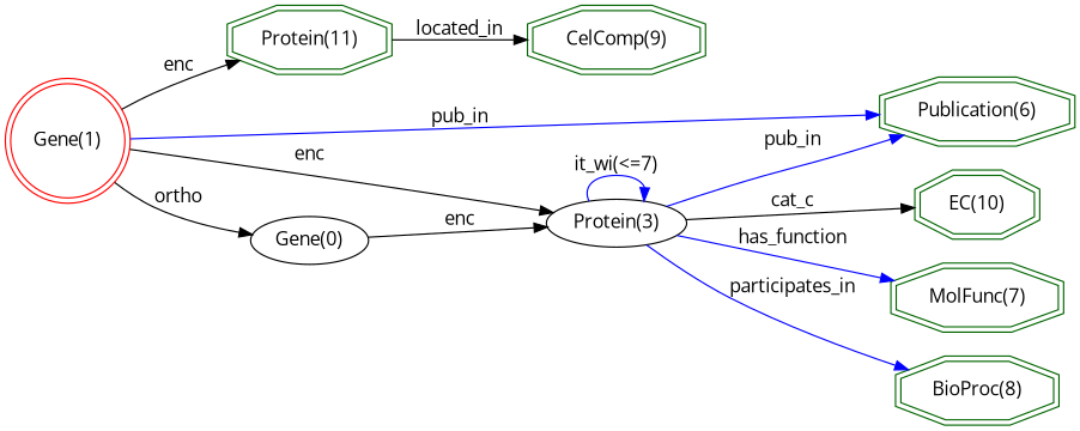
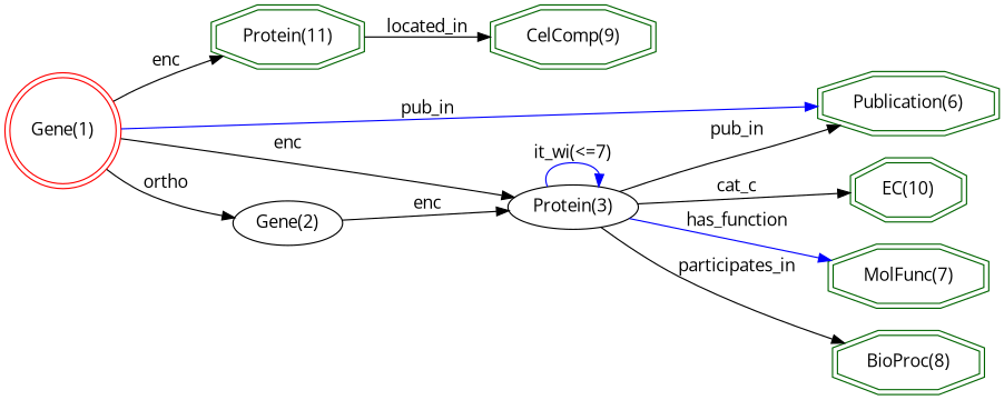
  digraph {
    fontname="Open Sans"
    rankdir=LR
    node [color=darkgreen fontname="Open Sans" shape=doubleoctagon]
    edge [color=black fontname="Open Sans"]
    "EC(10)" [height=0.61111 width=1.1977]
    "Protein(11)" [height=0.61111 width=1.6163]
    "CelComp(9)" [height=0.61111 width=1.7443]
    "MolFunc(7)" [height=0.61111 width=1.7]
    "Publication(6)" [height=0.61111 width=1.9362]
    "BioProc(8)" [height=0.61111 width=1.5966]
    "Gene(1)" [color=red height=1.1966 shape=doublecircle width=1.1966]
    "Protein(3)" [height=0.5 width=1.2768 color="" shape=""]
-   "Gene(2)" [height=0.5 width=1.0855 label="Gene(0)" color="" shape=""]
+   "Gene(2)" [height=0.5 width=1.0855 color="" shape=""]
    "Protein(11)" -> "CelComp(9)" [label=located_in]
    "Gene(1)" -> "Protein(11)" [label=enc]
    "Gene(1)" -> "Publication(6)" [color=blue label=pub_in]
    "Gene(1)" -> "Protein(3)" [label=enc]
    "Gene(1)" -> "Gene(2)" [label=ortho]
    "Protein(3)" -> "EC(10)" [label=cat_c]
    "Protein(3)" -> "MolFunc(7)" [color=blue label=has_function]
-   "Protein(3)" -> "Publication(6)" [color=blue label=pub_in]
-   "Protein(3)" -> "BioProc(8)" [color=blue label=participates_in]
+   "Protein(3)" -> "Publication(6)" [label=pub_in]
+   "Protein(3)" -> "BioProc(8)" [label=participates_in]
    "Protein(3)" -> "Protein(3)" [color=blue label="it_wi(<=7)"]
    "Gene(2)" -> "Protein(3)" [label=enc]
  }
